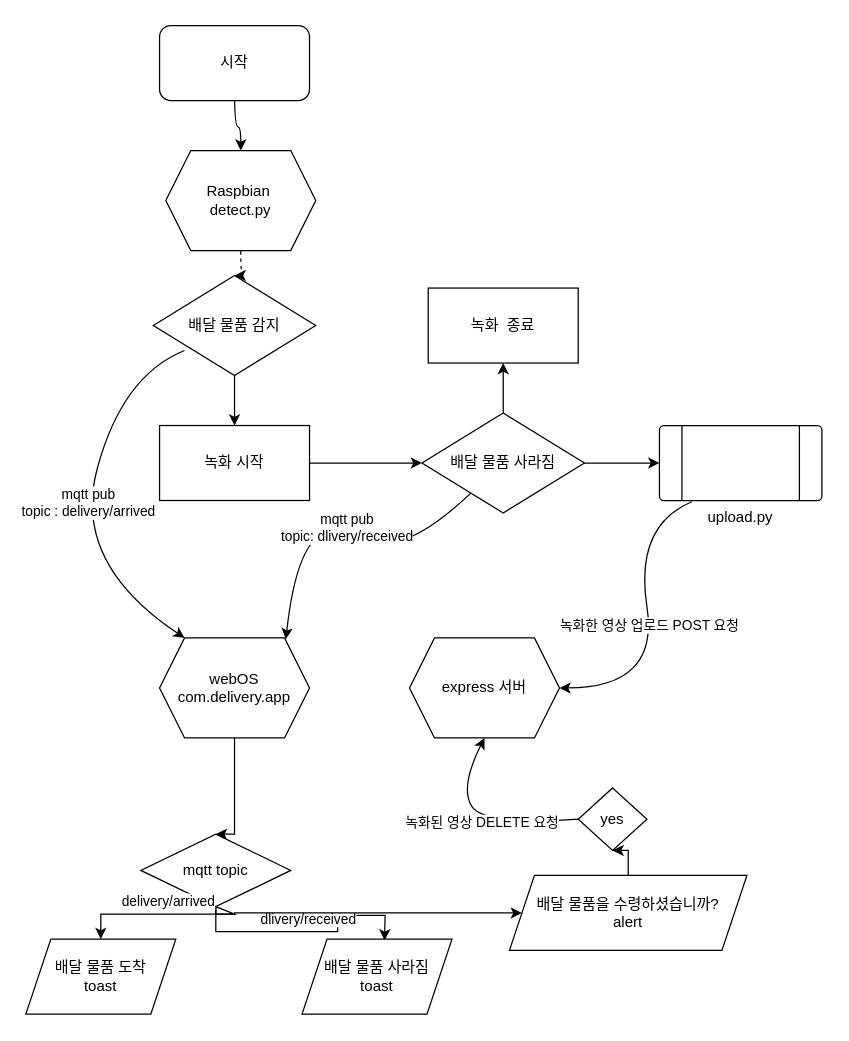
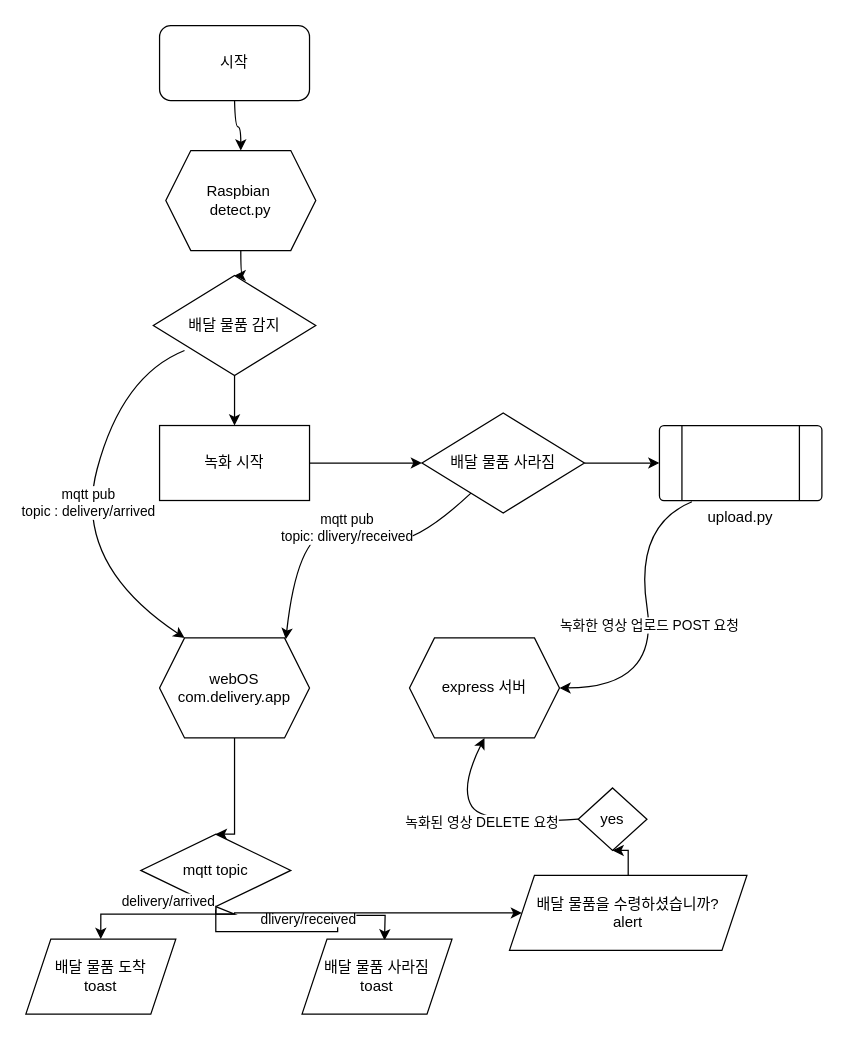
  <mxCell id="0" />
  <mxCell id="1" parent="0" />
  <mxCell id="2" value="" style="edgeStyle=orthogonalEdgeStyle;rounded=0;orthogonalLoop=1;jettySize=auto;html=1;curved=1;" parent="1" target="12" edge="1"><mxGeometry relative="1" as="geometry"><mxPoint x="187" y="80" as="sourcePoint" /></mxGeometry></mxCell>
  <mxCell id="3" value="" style="edgeStyle=orthogonalEdgeStyle;rounded=0;orthogonalLoop=1;jettySize=auto;html=1;curved=1;" parent="1" source="4" target="6" edge="1"><mxGeometry relative="1" as="geometry" /></mxCell>
  <mxCell id="4" value="배달 물품 감지" style="rhombus;whiteSpace=wrap;html=1;rounded=0;" parent="1" vertex="1"><mxGeometry x="122" y="220" width="130" height="80" as="geometry" /></mxCell>
  <mxCell id="5" value="" style="edgeStyle=orthogonalEdgeStyle;rounded=0;orthogonalLoop=1;jettySize=auto;html=1;curved=1;" parent="1" source="6" target="9" edge="1"><mxGeometry relative="1" as="geometry" /></mxCell>
  <mxCell id="6" value="녹화 시작" style="rounded=0;whiteSpace=wrap;html=1;" parent="1" vertex="1"><mxGeometry x="127" y="340" width="120" height="60" as="geometry" /></mxCell>
- <mxCell id="7" value="" style="edgeStyle=orthogonalEdgeStyle;rounded=0;orthogonalLoop=1;jettySize=auto;html=1;curved=1;" parent="1" source="9" target="10" edge="1"><mxGeometry relative="1" as="geometry" /></mxCell>
  <mxCell id="8" value="" style="edgeStyle=orthogonalEdgeStyle;rounded=0;orthogonalLoop=1;jettySize=auto;html=1;entryX=0;entryY=0.5;entryDx=0;entryDy=0;exitX=1;exitY=0.5;exitDx=0;exitDy=0;" parent="1" source="9" target="15" edge="1"><mxGeometry relative="1" as="geometry"><mxPoint x="402" y="440" as="targetPoint" /></mxGeometry></mxCell>
  <mxCell id="9" value="배달 물품 사라짐" style="rhombus;whiteSpace=wrap;html=1;rounded=0;" parent="1" vertex="1"><mxGeometry x="337" y="330" width="130" height="80" as="geometry" /></mxCell>
- <mxCell id="10" value="녹화&amp;nbsp; 종료" style="rounded=0;whiteSpace=wrap;html=1;" parent="1" vertex="1"><mxGeometry x="342" y="230" width="120" height="60" as="geometry" /></mxCell>
- <mxCell id="11" value="" style="edgeStyle=orthogonalEdgeStyle;rounded=0;orthogonalLoop=1;jettySize=auto;html=1;curved=1;dashed=1;" parent="1" source="12" target="4" edge="1"><mxGeometry relative="1" as="geometry" /></mxCell>
+ <mxCell id="11" value="" style="edgeStyle=orthogonalEdgeStyle;rounded=0;orthogonalLoop=1;jettySize=auto;html=1;curved=1;" parent="1" source="12" target="4" edge="1"><mxGeometry relative="1" as="geometry" /></mxCell>
  <mxCell id="12" value="Raspbian&amp;nbsp;&lt;br&gt;detect.py" style="shape=hexagon;perimeter=hexagonPerimeter2;whiteSpace=wrap;html=1;fixedSize=1;rounded=0;" parent="1" vertex="1"><mxGeometry x="132" y="120" width="120" height="80" as="geometry" /></mxCell>
  <mxCell id="13" value="express 서버" style="shape=hexagon;perimeter=hexagonPerimeter2;whiteSpace=wrap;html=1;fixedSize=1;rounded=0;" parent="1" vertex="1"><mxGeometry x="327" y="510" width="120" height="80" as="geometry" /></mxCell>
  <mxCell id="14" value="녹화한 영상 업로드 POST 요청" style="endArrow=classic;html=1;rounded=0;exitX=0.2;exitY=1.017;exitDx=0;exitDy=0;entryX=1;entryY=0.5;entryDx=0;entryDy=0;curved=1;exitPerimeter=0;" parent="1" source="15" target="13" edge="1"><mxGeometry width="50" height="50" relative="1" as="geometry"><mxPoint x="462" y="480" as="sourcePoint" /><mxPoint x="537" y="430" as="targetPoint" /><Array as="points"><mxPoint x="507" y="420" /><mxPoint x="527" y="550" /></Array></mxGeometry></mxCell>
  <mxCell id="15" value="upload.py" style="verticalLabelPosition=bottom;verticalAlign=top;html=1;shape=process;whiteSpace=wrap;rounded=1;size=0.14;arcSize=6;" parent="1" vertex="1"><mxGeometry x="527" y="340" width="130" height="60" as="geometry" /></mxCell>
  <mxCell id="16" value="" style="edgeStyle=orthogonalEdgeStyle;rounded=0;orthogonalLoop=1;jettySize=auto;html=1;entryX=0.5;entryY=0;entryDx=0;entryDy=0;" parent="1" source="17" target="22" edge="1"><mxGeometry relative="1" as="geometry"><Array as="points"><mxPoint x="187" y="640" /><mxPoint x="187" y="640" /></Array></mxGeometry></mxCell>
  <mxCell id="17" value="webOS&lt;br&gt;com.delivery.app" style="shape=hexagon;perimeter=hexagonPerimeter2;whiteSpace=wrap;html=1;fixedSize=1;" parent="1" vertex="1"><mxGeometry x="127" y="510" width="120" height="80" as="geometry" /></mxCell>
  <mxCell id="18" value="mqtt pub&lt;br&gt;topic : delivery/arrived" style="curved=1;endArrow=classic;html=1;entryX=0.167;entryY=0;entryDx=0;entryDy=0;entryPerimeter=0;exitX=0.192;exitY=0.75;exitDx=0;exitDy=0;exitPerimeter=0;" parent="1" source="4" target="17" edge="1"><mxGeometry width="50" height="50" relative="1" as="geometry"><mxPoint x="162.108" y="298.257" as="sourcePoint" /><mxPoint x="149.04" y="510" as="targetPoint" /><Array as="points"><mxPoint x="97" y="300" /><mxPoint x="57" y="450" /></Array></mxGeometry></mxCell>
  <mxCell id="19" value="mqtt pub&lt;br&gt;topic: dlivery/received" style="endArrow=classic;html=1;entryX=0.842;entryY=0.013;entryDx=0;entryDy=0;entryPerimeter=0;curved=1;" parent="1" source="9" target="17" edge="1"><mxGeometry width="50" height="50" relative="1" as="geometry"><mxPoint x="202" y="470" as="sourcePoint" /><mxPoint x="252" y="420" as="targetPoint" /><Array as="points"><mxPoint x="327" y="440" /><mxPoint x="287" y="420" /><mxPoint x="237" y="430" /></Array></mxGeometry></mxCell>
  <mxCell id="20" value="dlivery/received" style="edgeStyle=orthogonalEdgeStyle;rounded=0;orthogonalLoop=1;jettySize=auto;html=1;exitX=0.5;exitY=1;exitDx=0;exitDy=0;" parent="1" source="22" edge="1"><mxGeometry y="10" relative="1" as="geometry"><mxPoint x="307" y="752" as="targetPoint" /><mxPoint as="offset" /></mxGeometry></mxCell>
  <mxCell id="21" value="" style="edgeStyle=orthogonalEdgeStyle;rounded=0;orthogonalLoop=1;jettySize=auto;html=1;exitX=0.5;exitY=1;exitDx=0;exitDy=0;entryX=0;entryY=0.5;entryDx=0;entryDy=0;" parent="1" source="22" target="25" edge="1"><mxGeometry relative="1" as="geometry"><mxPoint x="407" y="731" as="targetPoint" /><Array as="points"><mxPoint x="187" y="731" /></Array></mxGeometry></mxCell>
  <mxCell id="22" value="mqtt topic" style="rhombus;whiteSpace=wrap;html=1;rounded=0;" parent="1" vertex="1"><mxGeometry x="112" y="667" width="120" height="58" as="geometry" /></mxCell>
  <mxCell id="23" value="delivery/arrived" style="endArrow=classic;html=1;rounded=0;exitX=0.5;exitY=1;exitDx=0;exitDy=0;entryX=0.433;entryY=-0.017;entryDx=0;entryDy=0;entryPerimeter=0;" parent="1" source="22" edge="1"><mxGeometry x="-0.04" y="-10" width="50" height="50" relative="1" as="geometry"><mxPoint x="7" y="710" as="sourcePoint" /><mxPoint x="79.96" y="750.98" as="targetPoint" /><Array as="points"><mxPoint x="187" y="731" /><mxPoint x="80" y="731" /></Array><mxPoint as="offset" /></mxGeometry></mxCell>
  <mxCell id="24" value="" style="edgeStyle=orthogonalEdgeStyle;rounded=0;orthogonalLoop=1;jettySize=auto;html=1;" parent="1" source="25" target="28" edge="1"><mxGeometry relative="1" as="geometry" /></mxCell>
  <mxCell id="25" value="배달 물품을 수령하셨습니까?&lt;br&gt;alert" style="shape=parallelogram;perimeter=parallelogramPerimeter;whiteSpace=wrap;html=1;fixedSize=1;rounded=0;" parent="1" vertex="1"><mxGeometry x="407" y="700" width="190" height="60" as="geometry" /></mxCell>
  <mxCell id="26" value="배달 물품 사라짐&lt;br&gt;toast&lt;span style=&quot;color: rgba(0, 0, 0, 0); font-family: monospace; font-size: 0px; text-align: start;&quot;&gt;%3CmxGraphModel%3E%3Croot%3E%3CmxCell%20id%3D%220%22%2F%3E%3CmxCell%20id%3D%221%22%20parent%3D%220%22%2F%3E%3CmxCell%20id%3D%222%22%20value%3D%22toast%26lt%3Bspan%20style%3D%26quot%3Bcolor%3A%20rgba(0%2C%200%2C%200%2C%200)%3B%20font-family%3A%20monospace%3B%20font-size%3A%200px%3B%20text-align%3A%20start%3B%26quot%3B%26gt%3B%253CmxGraphModel%253E%253Croot%253E%253CmxCell%2520id%253D%25220%2522%252F%253E%253CmxCell%2520id%253D%25221%2522%2520parent%253D%25220%2522%252F%253E%253CmxCell%2520id%253D%25222%2522%2520value%253D%2522mqtt%2520topic%2520%253D%253D%2520%2526quot%253Bdelivery%252Freceived%2526quot%253B%2522%2520style%253D%2522rhombus%253BwhiteSpace%253Dwrap%253Bhtml%253D1%253Brounded%253D0%253B%2522%2520vertex%253D%25221%2522%2520parent%253D%25221%2522%253E%253CmxGeometry%2520x%253D%2522259%2522%2520y%253D%2522916%2522%2520width%253D%2522210%2522%2520height%253D%2522100%2522%2520as%253D%2522geometry%2522%252F%253E%253C%252FmxCell%253E%253C%252Froot%253E%253C%252FmxGraphModel%253E%26lt%3B%2Fspan%26gt%3B%22%20style%3D%22rounded%3D0%3BwhiteSpace%3Dwrap%3Bhtml%3D1%3B%22%20vertex%3D%221%22%20parent%3D%221%22%3E%3CmxGeometry%20x%3D%2261%22%20y%3D%221050%22%20width%3D%22120%22%20height%3D%2260%22%20as%3D%22geometry%22%2F%3E%3C%2FmxCell%3E%3C%2Froot%3E%3C%2FmxGraphModel%3E&lt;/span&gt;" style="shape=parallelogram;perimeter=parallelogramPerimeter;whiteSpace=wrap;html=1;fixedSize=1;rounded=0;" parent="1" vertex="1"><mxGeometry x="241" y="751" width="120" height="60" as="geometry" /></mxCell>
  <mxCell id="27" value="배달 물품 도착&lt;br&gt;toast&lt;span style=&quot;color: rgba(0, 0, 0, 0); font-family: monospace; font-size: 0px; text-align: start;&quot;&gt;%3CmxGraphModel%3E%3Croot%3E%3CmxCell%20id%3D%220%22%2F%3E%3CmxCell%20id%3D%221%22%20parent%3D%220%22%2F%3E%3CmxCell%20id%3D%222%22%20value%3D%22toast%26lt%3Bspan%20style%3D%26quot%3Bcolor%3A%20rgba(0%2C%200%2C%200%2C%200)%3B%20font-family%3A%20monospace%3B%20font-size%3A%200px%3B%20text-align%3A%20start%3B%26quot%3B%26gt%3B%253CmxGraphModel%253E%253Croot%253E%253CmxCell%2520id%253D%25220%2522%252F%253E%253CmxCell%2520id%253D%25221%2522%2520parent%253D%25220%2522%252F%253E%253CmxCell%2520id%253D%25222%2522%2520value%253D%2522mqtt%2520topic%2520%253D%253D%2520%2526quot%253Bdelivery%252Freceived%2526quot%253B%2522%2520style%253D%2522rhombus%253BwhiteSpace%253Dwrap%253Bhtml%253D1%253Brounded%253D0%253B%2522%2520vertex%253D%25221%2522%2520parent%253D%25221%2522%253E%253CmxGeometry%2520x%253D%2522259%2522%2520y%253D%2522916%2522%2520width%253D%2522210%2522%2520height%253D%2522100%2522%2520as%253D%2522geometry%2522%252F%253E%253C%252FmxCell%253E%253C%252Froot%253E%253C%252FmxGraphModel%253E%26lt%3B%2Fspan%26gt%3B%22%20style%3D%22rounded%3D0%3BwhiteSpace%3Dwrap%3Bhtml%3D1%3B%22%20vertex%3D%221%22%20parent%3D%221%22%3E%3CmxGeometry%20x%3D%2261%22%20y%3D%221050%22%20width%3D%22120%22%20height%3D%2260%22%20as%3D%22geometry%22%2F%3E%3C%2FmxCell%3E%3C%2Froot%3E%3C%2FmxGraphModel%3E&lt;/span&gt;" style="shape=parallelogram;perimeter=parallelogramPerimeter;whiteSpace=wrap;html=1;fixedSize=1;rounded=0;" parent="1" vertex="1"><mxGeometry x="20" y="751" width="120" height="60" as="geometry" /></mxCell>
  <mxCell id="28" value="yes" style="rhombus;whiteSpace=wrap;html=1;rounded=0;" parent="1" vertex="1"><mxGeometry x="462" y="630" width="55" height="50" as="geometry" /></mxCell>
  <mxCell id="29" value="녹화된 영상 DELETE 요청" style="curved=1;endArrow=classic;html=1;rounded=0;entryX=0.5;entryY=1;entryDx=0;entryDy=0;exitX=0;exitY=0.5;exitDx=0;exitDy=0;" parent="1" source="28" target="13" edge="1"><mxGeometry width="50" height="50" relative="1" as="geometry"><mxPoint x="447" y="660" as="sourcePoint" /><mxPoint x="497" y="610" as="targetPoint" /><Array as="points"><mxPoint x="387" y="660" /><mxPoint x="367" y="630" /></Array></mxGeometry></mxCell>
  <mxCell id="30" value="시작" style="rounded=1;whiteSpace=wrap;html=1;" parent="1" vertex="1"><mxGeometry x="127" y="20" width="120" height="60" as="geometry" /></mxCell>
